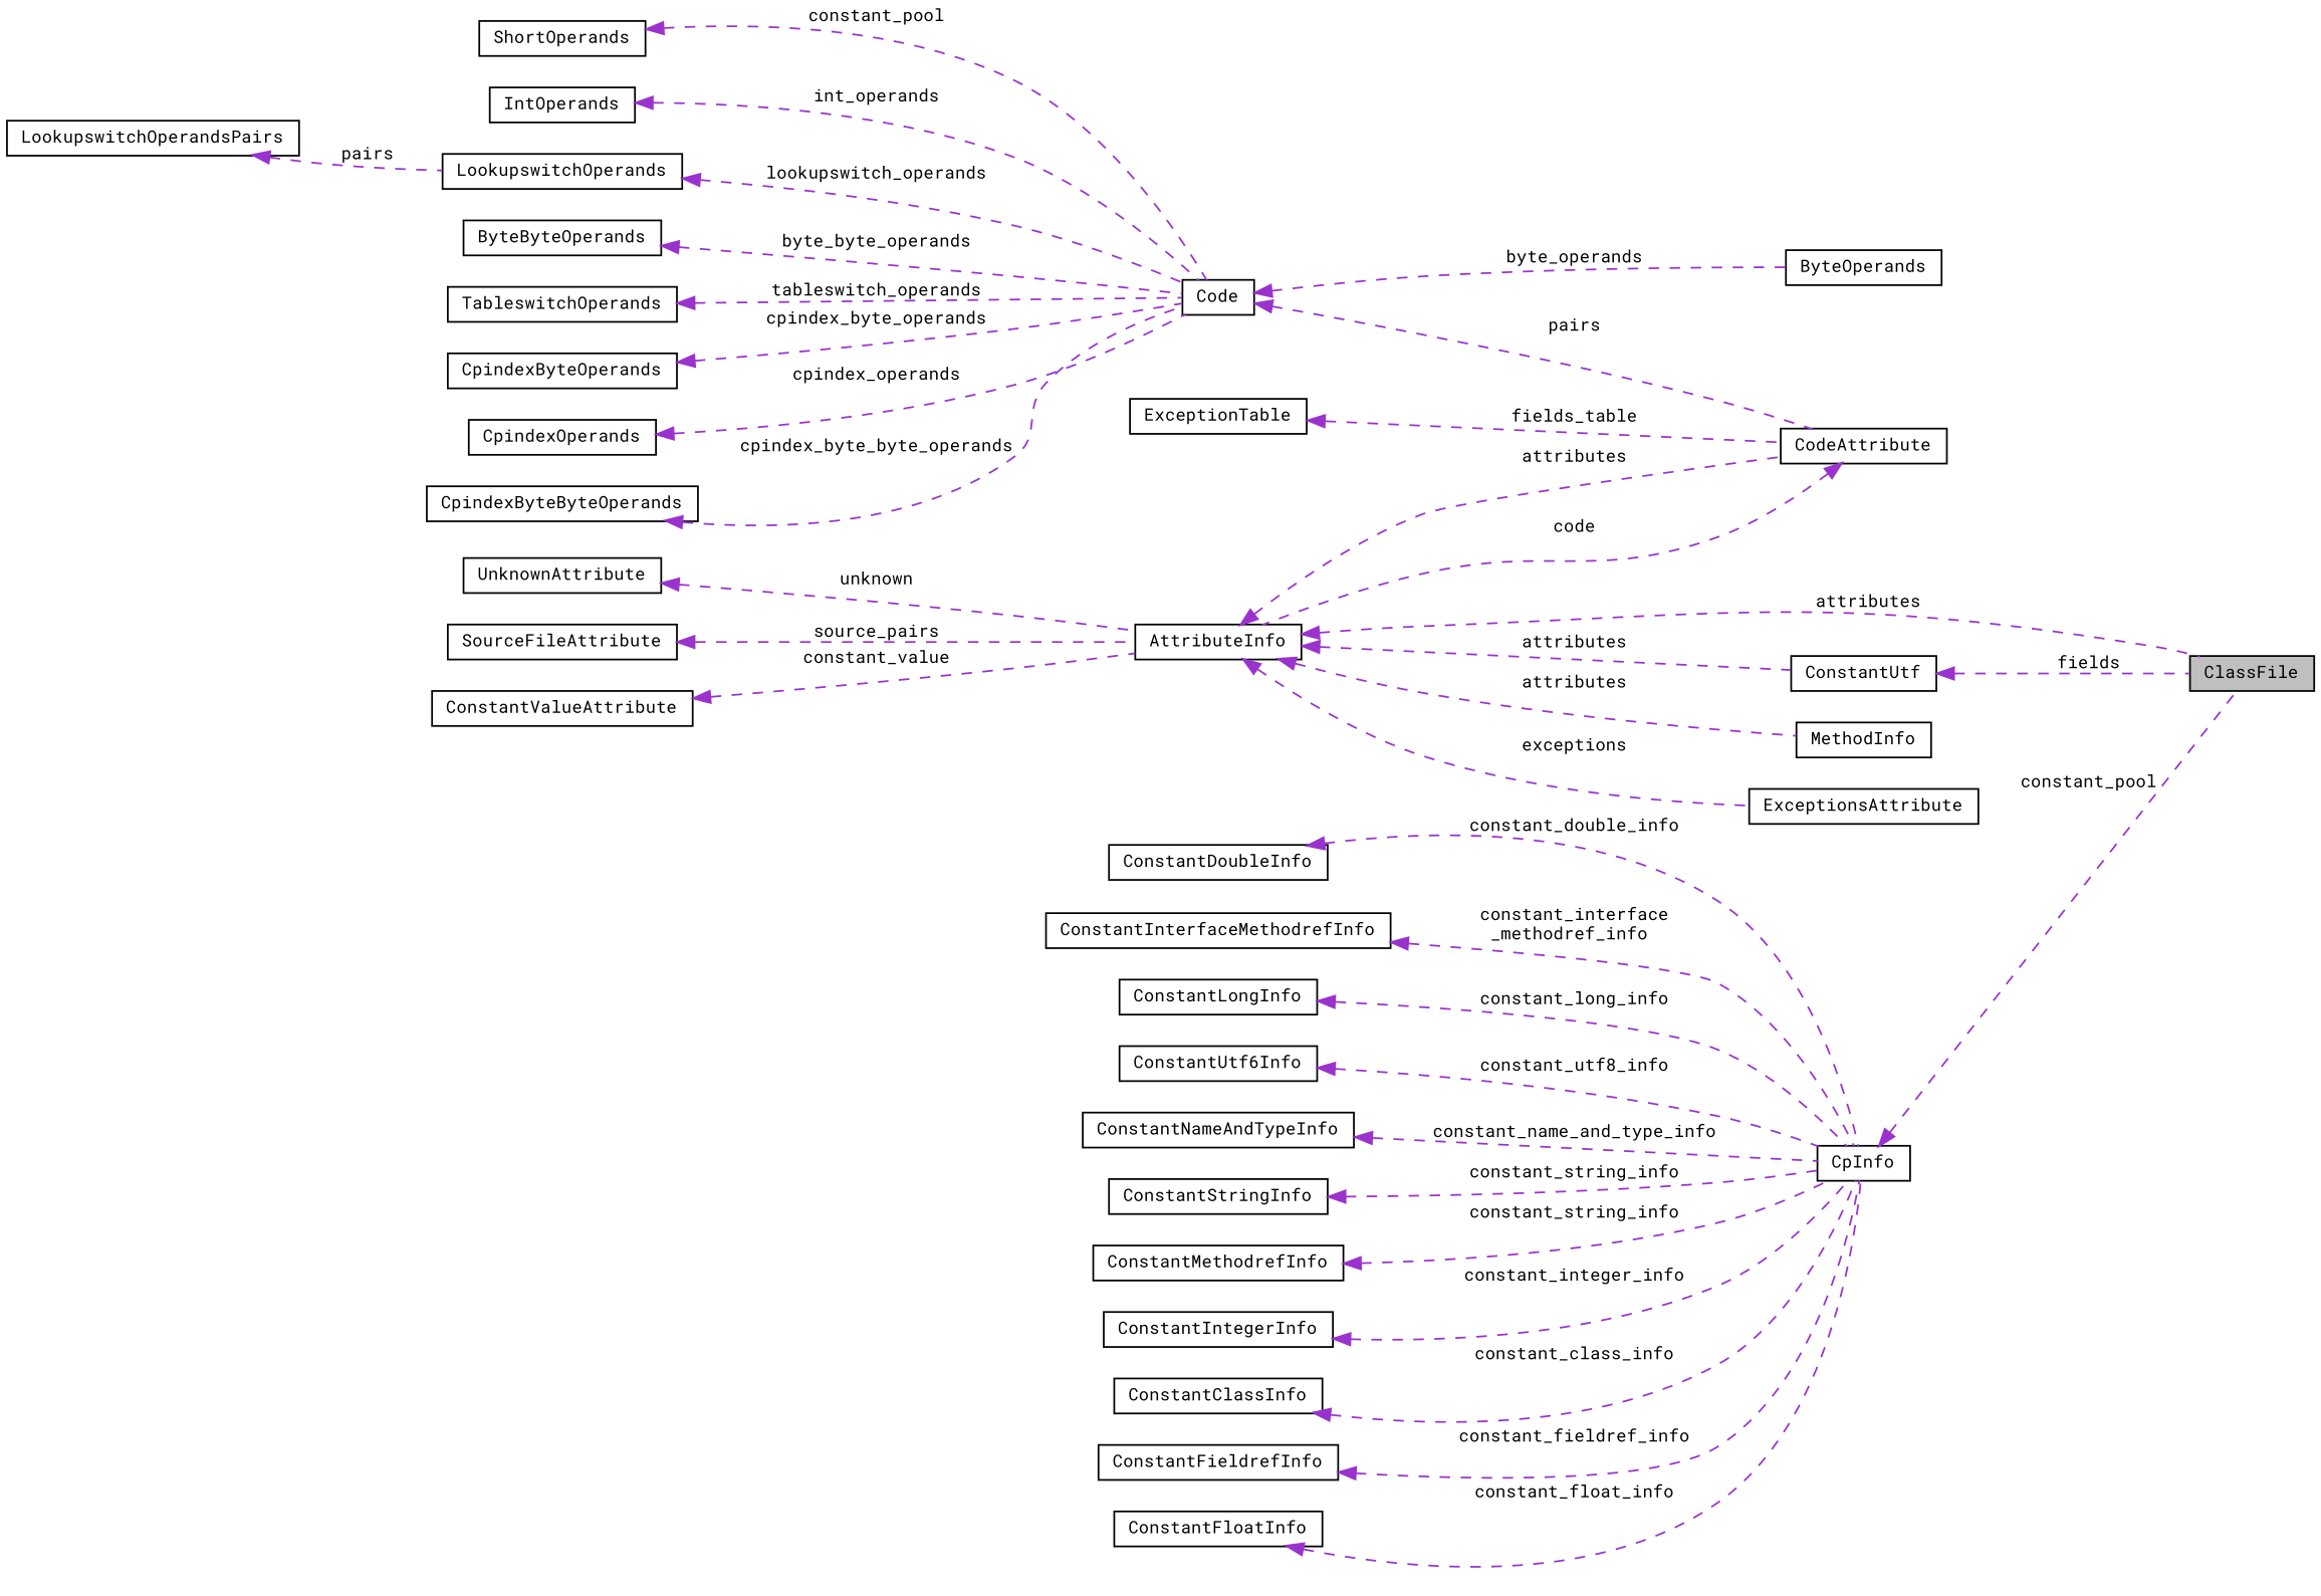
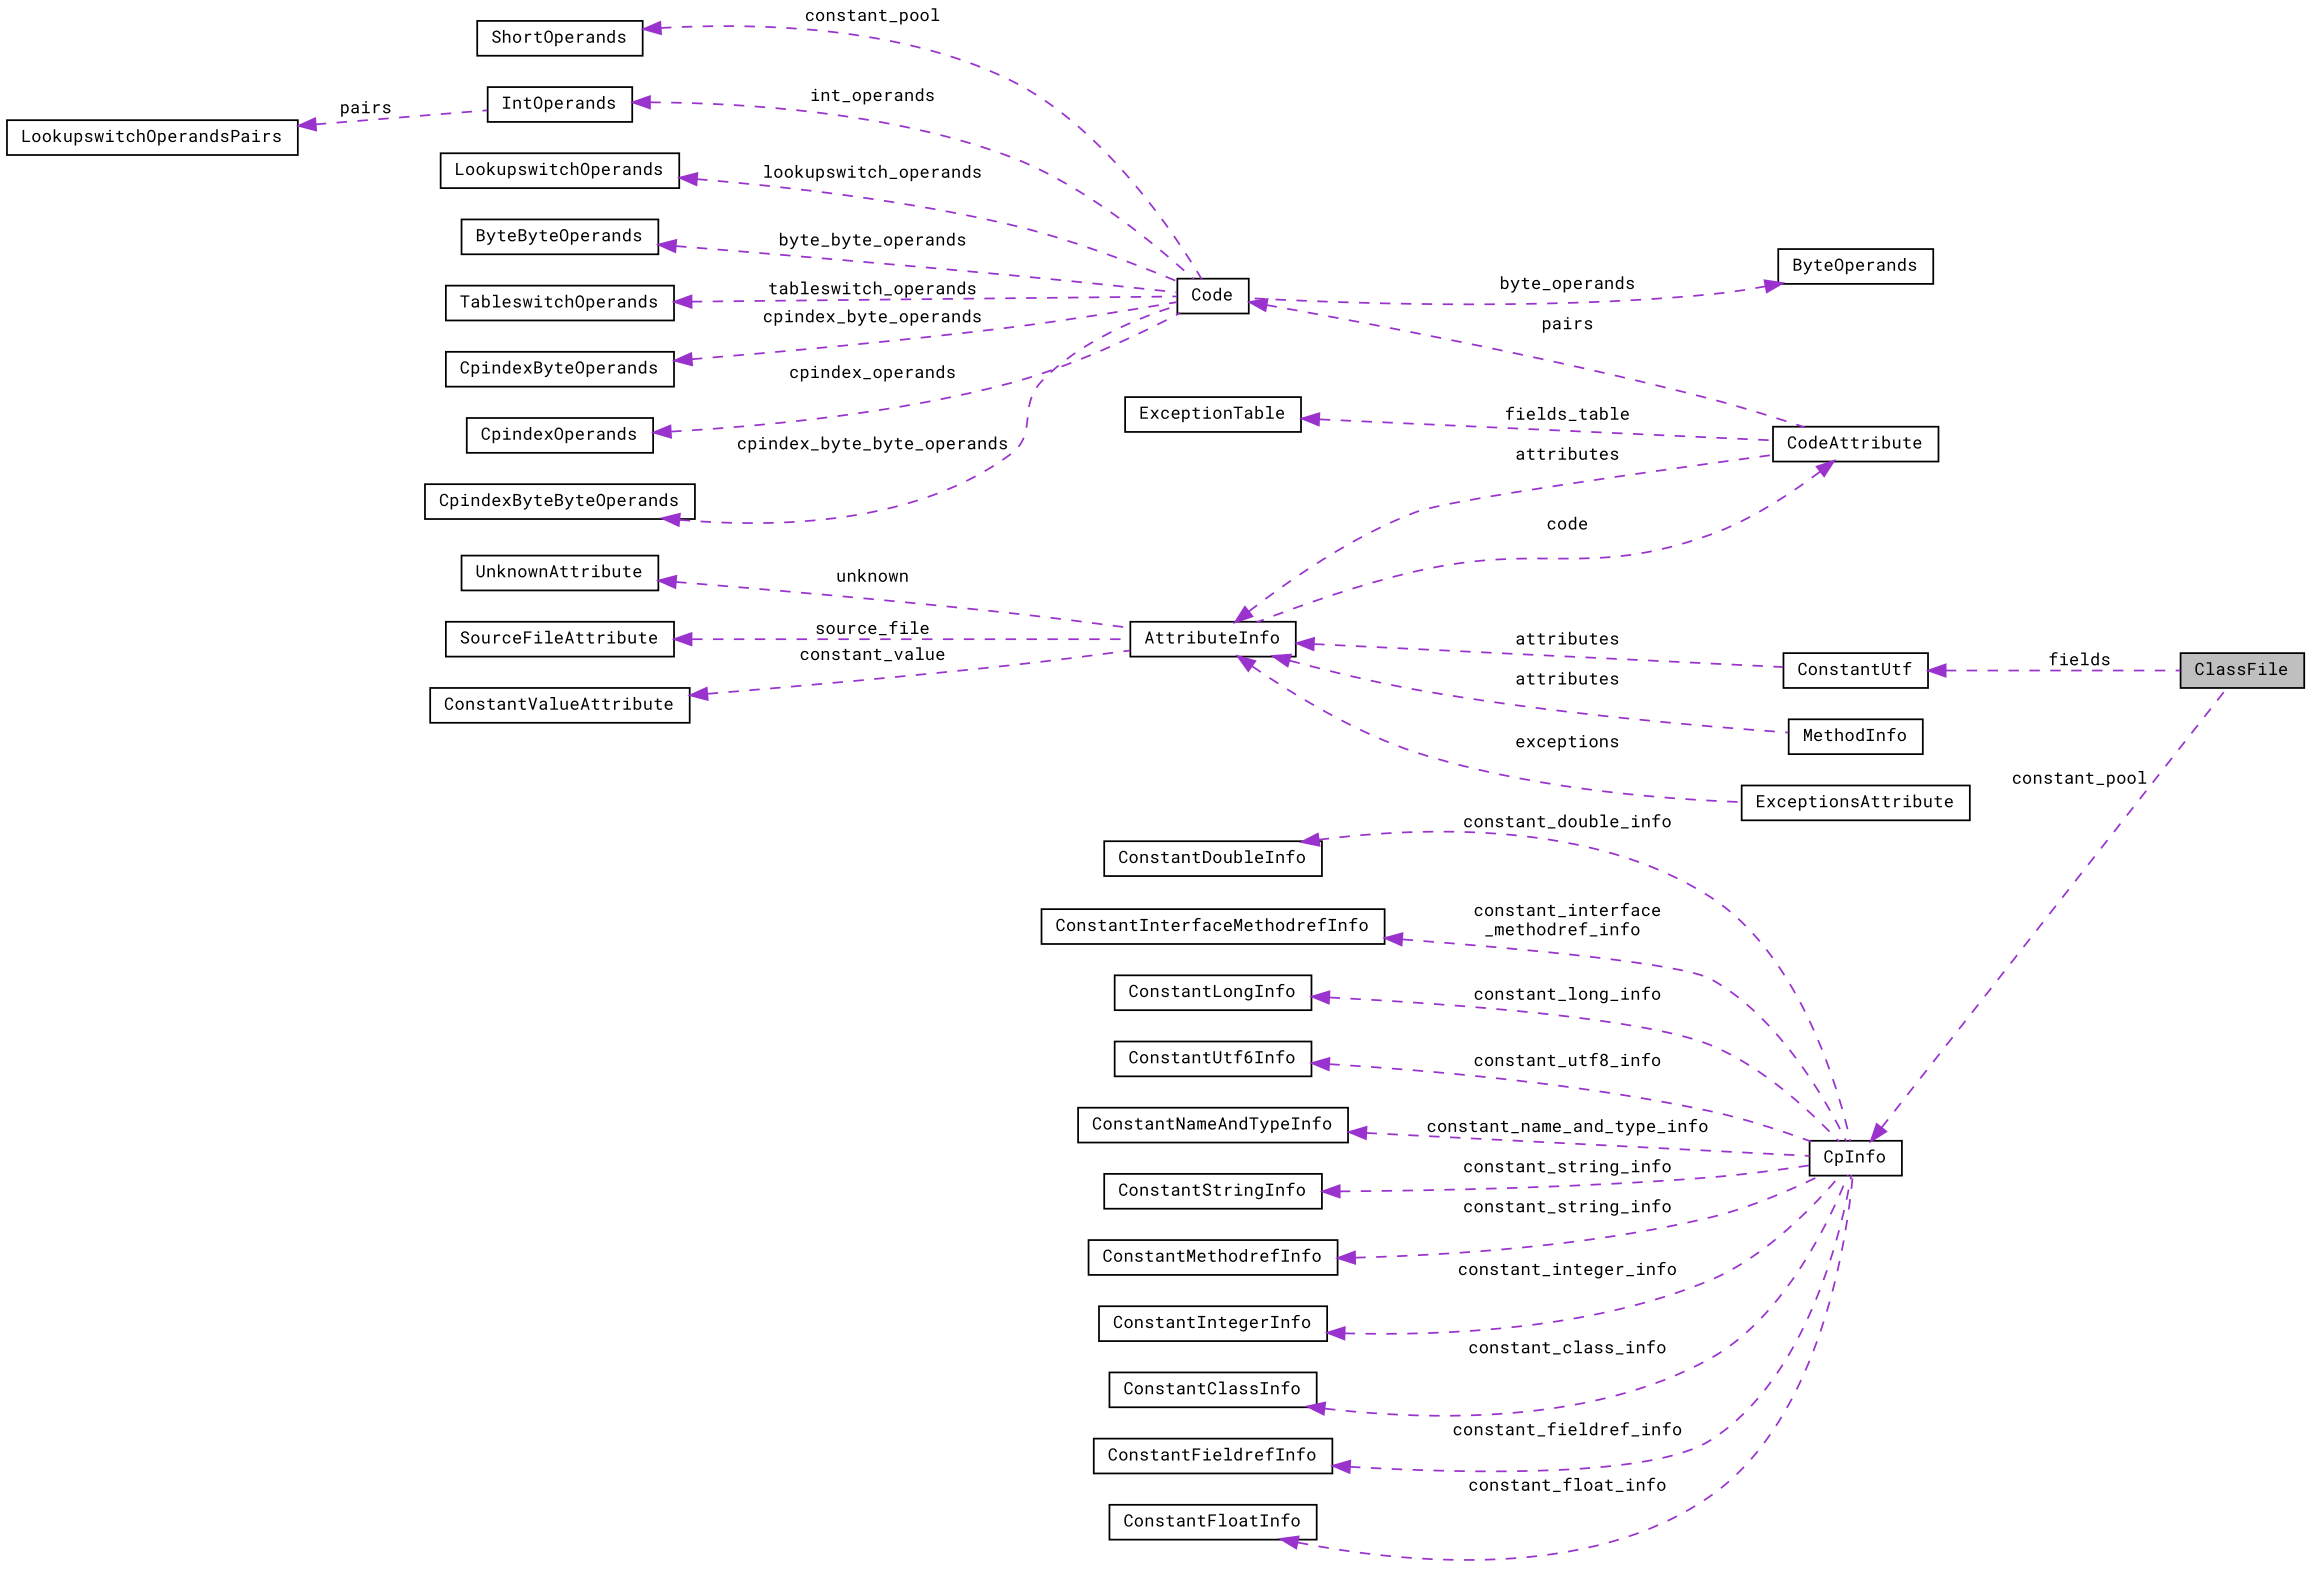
  digraph {
    fontname="Roboto Mono"
    rankdir=LR
    node [color=black fillcolor=white fontname="Roboto Mono" fontsize=10 shape=record style=filled]
    edge [color=darkorchid3 dir=back fontname="Roboto Mono" fontsize=10 labelfontname=Helvetica labelfontsize=10 style=dashed]
    n1 [fillcolor=grey75 fontcolor=black height=0.2 label=ClassFile width=0.4]
    n2 [height=0.2 label=AttributeInfo width=0.4]
    n3 [height=0.2 label=CodeAttribute width=0.4]
    n4 [height=0.2 label=ConstantUtf width=0.4]
    n5 [height=0.2 label=MethodInfo width=0.4]
    n6 [height=0.2 label=ExceptionsAttribute width=0.4]
    n7 [height=0.2 label=UnknownAttribute width=0.4]
    n8 [height=0.2 label=SourceFileAttribute width=0.4]
    n9 [height=0.2 label=Code width=0.4]
    n10 [height=0.2 label=ShortOperands width=0.4]
    n11 [height=0.2 label=IntOperands width=0.4]
    n12 [height=0.2 label=ByteByteOperands width=0.4]
    n13 [height=0.2 label=LookupswitchOperands width=0.4]
    n14 [height=0.2 label=LookupswitchOperandsPairs width=0.4]
    n15 [height=0.2 label=TableswitchOperands width=0.4]
    n16 [height=0.2 label=CpindexByteOperands width=0.4]
    n17 [height=0.2 label=ByteOperands width=0.4]
    n18 [height=0.2 label=CpindexOperands width=0.4]
    n19 [height=0.2 label=CpindexByteByteOperands width=0.4]
    n20 [height=0.2 label=ExceptionTable width=0.4]
    n21 [height=0.2 label=ConstantValueAttribute width=0.4]
    n22 [height=0.2 label=CpInfo width=0.4]
    n23 [height=0.2 label=ConstantDoubleInfo width=0.4]
    n24 [height=0.2 label=ConstantInterfaceMethodrefInfo width=0.4]
    n25 [height=0.2 label=ConstantLongInfo width=0.4]
    n26 [height=0.2 label=ConstantUtf6Info width=0.4]
    n27 [height=0.2 label=ConstantNameAndTypeInfo width=0.4]
    n28 [height=0.2 label=ConstantStringInfo width=0.4]
    n29 [height=0.2 label=ConstantMethodrefInfo width=0.4]
    n30 [height=0.2 label=ConstantIntegerInfo width=0.4]
    n31 [height=0.2 label=ConstantClassInfo width=0.4]
    n32 [height=0.2 label=ConstantFieldrefInfo width=0.4]
    n33 [height=0.2 label=ConstantFloatInfo width=0.4]
-   n2 -> n1 [label=" attributes"]
    n2 -> n3 [label=" attributes"]
    n2 -> n4 [label=" attributes"]
    n2 -> n5 [label=" attributes"]
    n2 -> n6 [label=" exceptions"]
    n3 -> n2 [label=" code"]
    n4 -> n1 [label=" fields"]
    n7 -> n2 [label=" unknown"]
-   n8 -> n2 [label=" source_pairs"]
+   n8 -> n2 [label=" source_file"]
    n9 -> n3 [label=" pairs"]
    n10 -> n9 [label=" constant_pool"]
    n11 -> n9 [label=" int_operands"]
    n12 -> n9 [label=" byte_byte_operands"]
    n13 -> n9 [label=" lookupswitch_operands"]
-   n14 -> n13 [label=" pairs"]
+   n14 -> n11 [label=" pairs"]
    n15 -> n9 [label=" tableswitch_operands"]
    n16 -> n9 [label=" cpindex_byte_operands"]
-   n9 -> n17 [label=" byte_operands"]
+   n17 -> n9 [label=" byte_operands"]
    n18 -> n9 [label=" cpindex_operands"]
    n19 -> n9 [label=" cpindex_byte_byte_operands"]
    n20 -> n3 [label=" fields_table"]
    n21 -> n2 [label=" constant_value"]
    n22 -> n1 [label=" constant_pool"]
    n23 -> n22 [label=" constant_double_info"]
    n24 -> n22 [label=" constant_interface\l_methodref_info"]
    n25 -> n22 [label=" constant_long_info"]
    n26 -> n22 [label=" constant_utf8_info"]
    n27 -> n22 [label=" constant_name_and_type_info"]
    n28 -> n22 [label=" constant_string_info"]
    n29 -> n22 [label=" constant_string_info"]
    n30 -> n22 [label=" constant_integer_info"]
    n31 -> n22 [label=" constant_class_info"]
    n32 -> n22 [label=" constant_fieldref_info"]
    n33 -> n22 [label=" constant_float_info"]
  }
